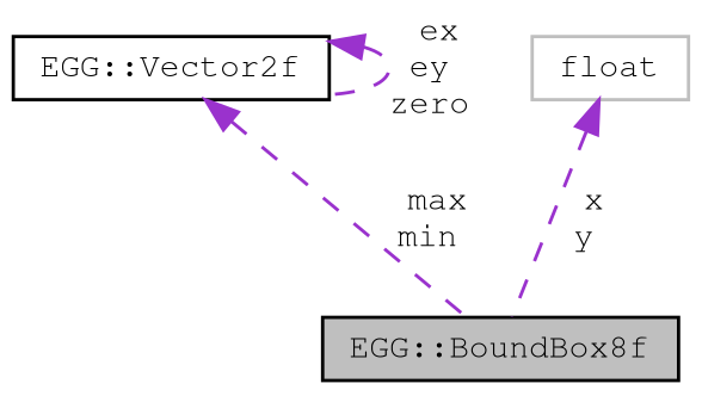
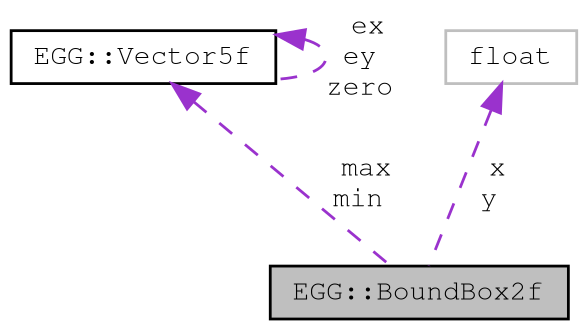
  digraph {
    node [color=black fillcolor=white fontname=FreeMono fontsize=10 shape=record style=filled]
    edge [color=darkorchid3 dir=back fontname=FreeMono fontsize=10 labelfontname=FreeMono labelfontsize=10 style=dashed]
-   n1 [fillcolor=grey75 fontcolor=black height=0.2 label="EGG::BoundBox8f" width=0.4]
-   n2 [height=0.2 label="EGG::Vector2f" width=0.4]
+   n1 [fillcolor=grey75 fontcolor=black height=0.2 label="EGG::BoundBox2f" width=0.4]
+   n2 [height=0.2 label="EGG::Vector5f" width=0.4]
    n3 [color=grey75 height=0.2 label=float width=0.4]
    n2 -> n1 [label=" max\nmin"]
    n2 -> n2 [label=" ex\ney\nzero"]
    n3 -> n1 [label=" x\ny"]
  }
